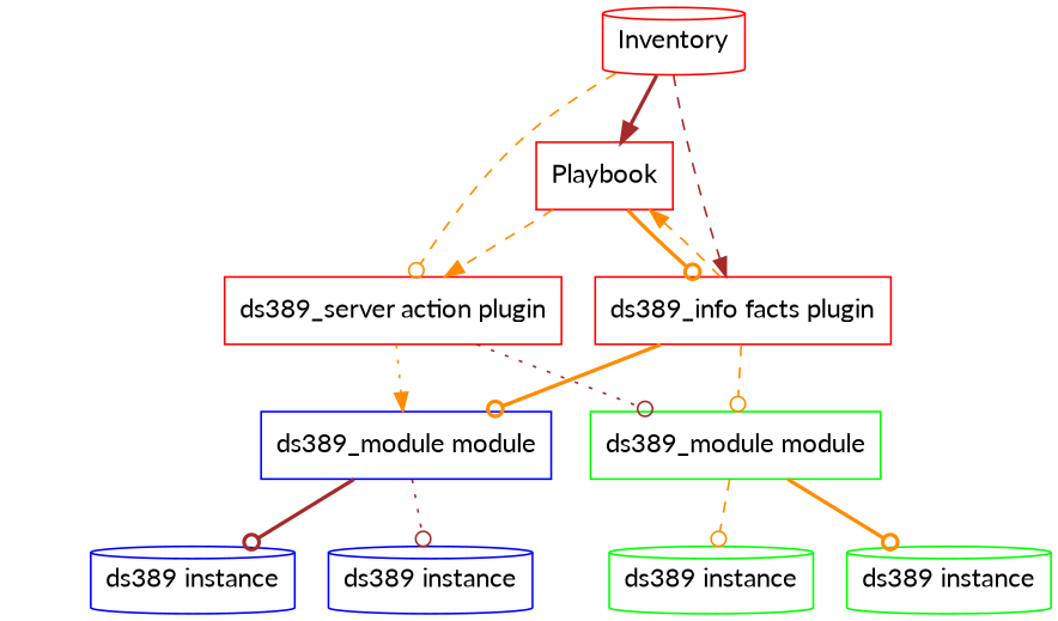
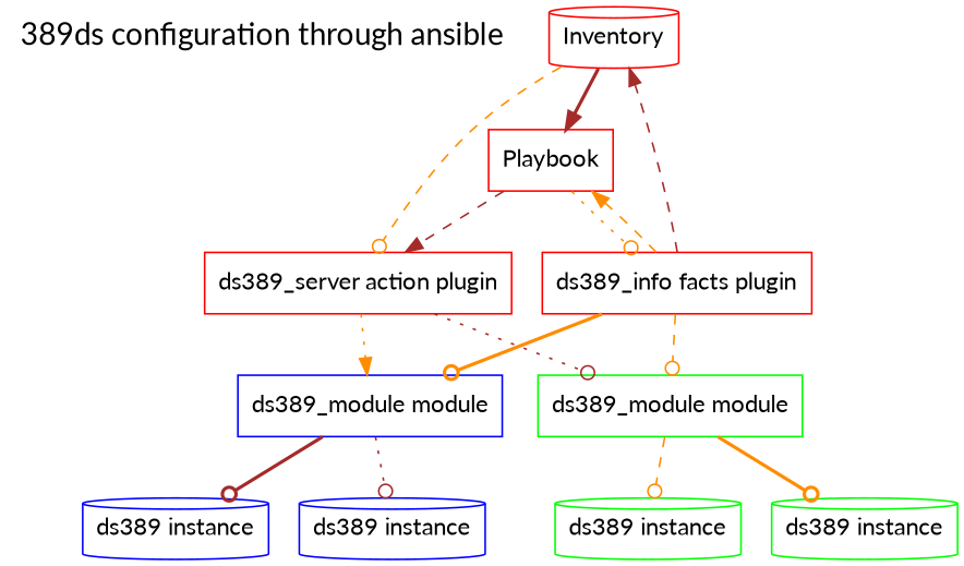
  digraph {
    fontname=Lato
    node [fontname=Lato shape=cylinder color=red]
    edge [arrowhead=odot color=darkorange fontname=Lato style=dashed]
+   n1 [fontsize=18 label="389ds configuration through ansible" shape=plaintext color=""]
    n2 [label=Inventory]
    n3 [label=Playbook shape=box]
    n4 [label="ds389_server action plugin" shape=box]
    n5 [label="ds389_info facts plugin" shape=box]
    n6 [color=blue label="ds389_module module" shape=box]
    n7 [color=green label="ds389_module module" shape=box]
    n8 [color=blue label="ds389 instance"]
    n9 [color=blue label="ds389 instance"]
    n10 [color=green label="ds389 instance"]
    n11 [color=green label="ds389 instance"]
    n2 -> n3 [arrowhead=normal color=brown style=bold]
    n2 -> n4
-   n2 -> n5 [arrowhead=normal color=brown]
-   n3 -> n4 [arrowhead=normal]
-   n3 -> n5 [style=bold]
+   n5 -> n2 [arrowhead=normal color=brown]
+   n3 -> n4 [arrowhead=normal color=brown]
+   n3 -> n5 [style=dotted]
    n4 -> n6 [arrowhead=normal style=dotted]
    n4 -> n7 [color=brown style=dotted]
    n5 -> n3 [arrowhead=normal]
    n5 -> n6 [style=bold]
    n5 -> n7
    n6 -> n8 [color=brown style=bold]
    n6 -> n9 [color=brown style=dotted]
    n7 -> n10
    n7 -> n11 [style=bold]
  }
